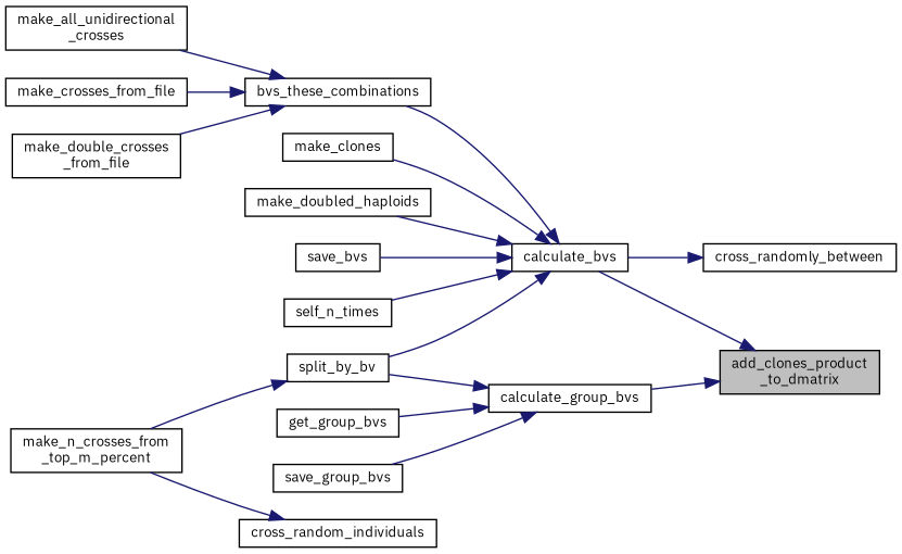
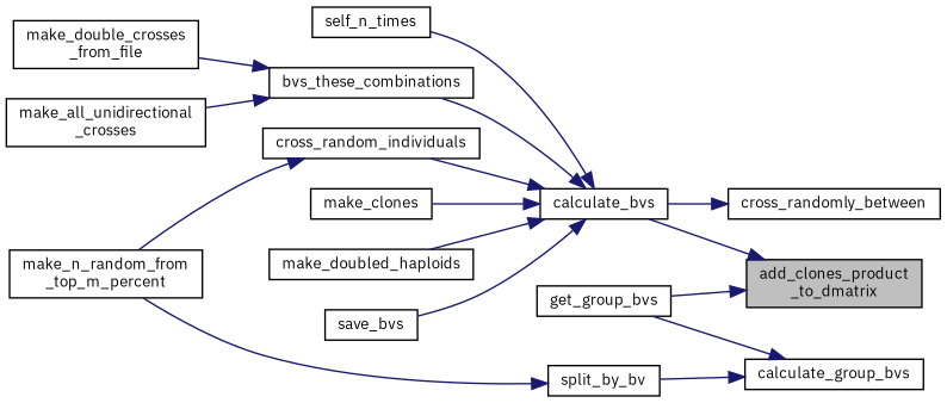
  digraph {
    fontname="IBM Plex Sans"
    rankdir=RL
    node [color=black fillcolor=white fontname="IBM Plex Sans" fontsize=10 shape=record style=filled]
    edge [color=midnightblue dir=back fontname="IBM Plex Sans" fontsize=10 labelfontname=Helvetica labelfontsize=10 style=solid]
    n1 [fillcolor=grey75 fontcolor=black height=0.2 label="add_clones_product\l_to_dmatrix" width=0.4]
    n2 [height=0.2 label=calculate_bvs width=0.4]
    n3 [height=0.2 label=calculate_group_bvs width=0.4]
    n4 [height=0.2 label=cross_random_individuals width=0.4]
    n5 [height=0.2 label=bvs_these_combinations width=0.4]
    n6 [height=0.2 label=make_clones width=0.4]
    n7 [height=0.2 label=make_doubled_haploids width=0.4]
    n8 [height=0.2 label=save_bvs width=0.4]
    n9 [height=0.2 label=self_n_times width=0.4]
    n10 [height=0.2 label=get_group_bvs width=0.4]
-   n11 [height=0.2 label=save_group_bvs width=0.4]
    n12 [height=0.2 label=split_by_bv width=0.4]
-   n13 [height=0.2 label="make_n_crosses_from\l_top_m_percent" width=0.4]
+   n13 [height=0.2 label="make_n_random_from\l_top_m_percent" width=0.4]
    n14 [height=0.2 label=cross_randomly_between width=0.4]
    n15 [height=0.2 label="make_all_unidirectional\l_crosses" width=0.4]
-   n16 [height=0.2 label=make_crosses_from_file width=0.4]
    n17 [height=0.2 label="make_double_crosses\l_from_file" width=0.4]
    n1 -> n2
-   n1 -> n3
-   n2 -> n12
+   n1 -> n10
+   n2 -> n4
    n2 -> n5
    n2 -> n6
    n2 -> n7
    n2 -> n8
    n2 -> n9
    n3 -> n10
-   n3 -> n11
    n3 -> n12
    n4 -> n13
    n5 -> n15
-   n5 -> n16
    n5 -> n17
    n12 -> n13
    n14 -> n2
  }
